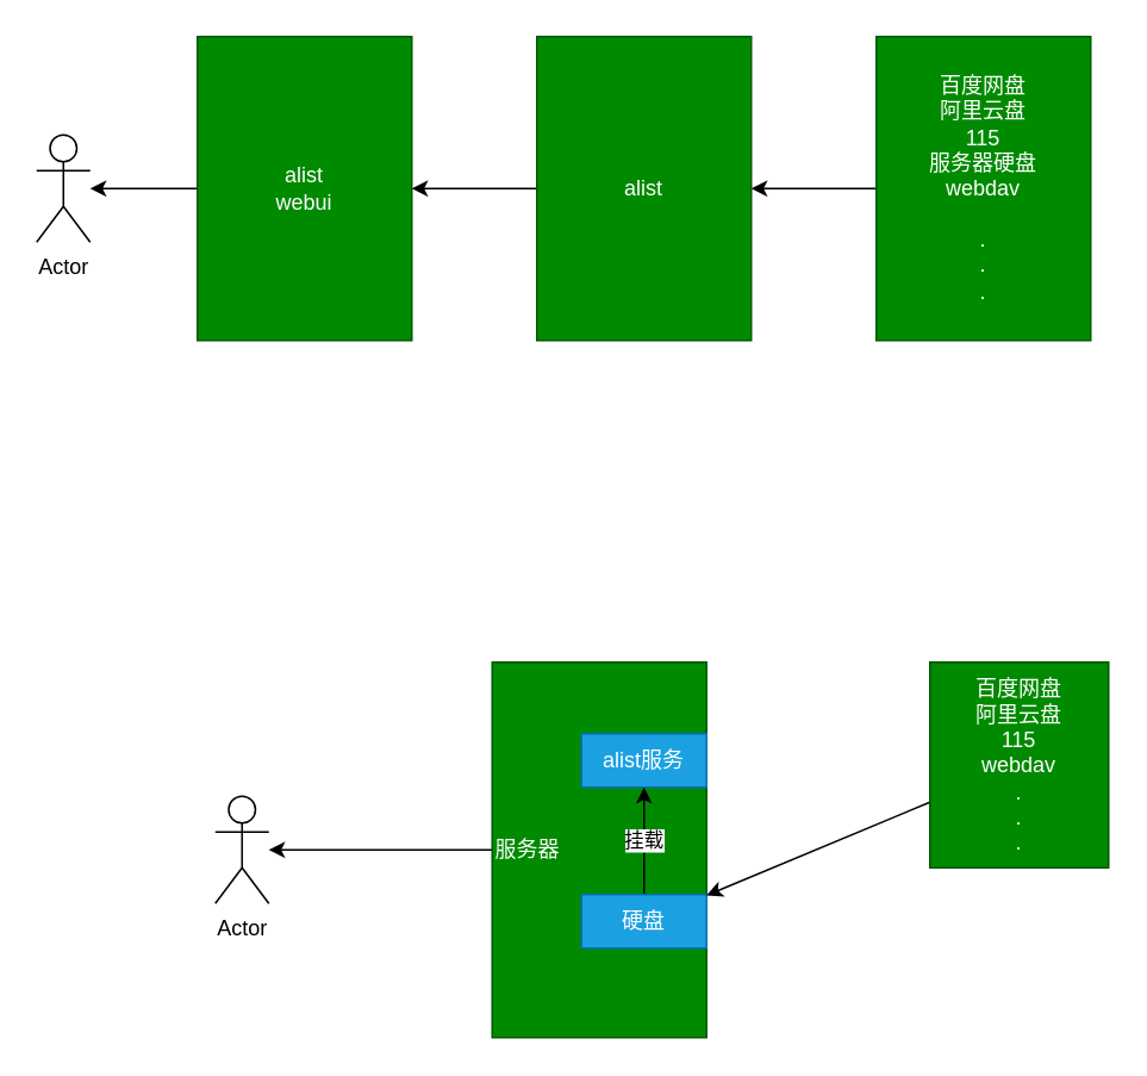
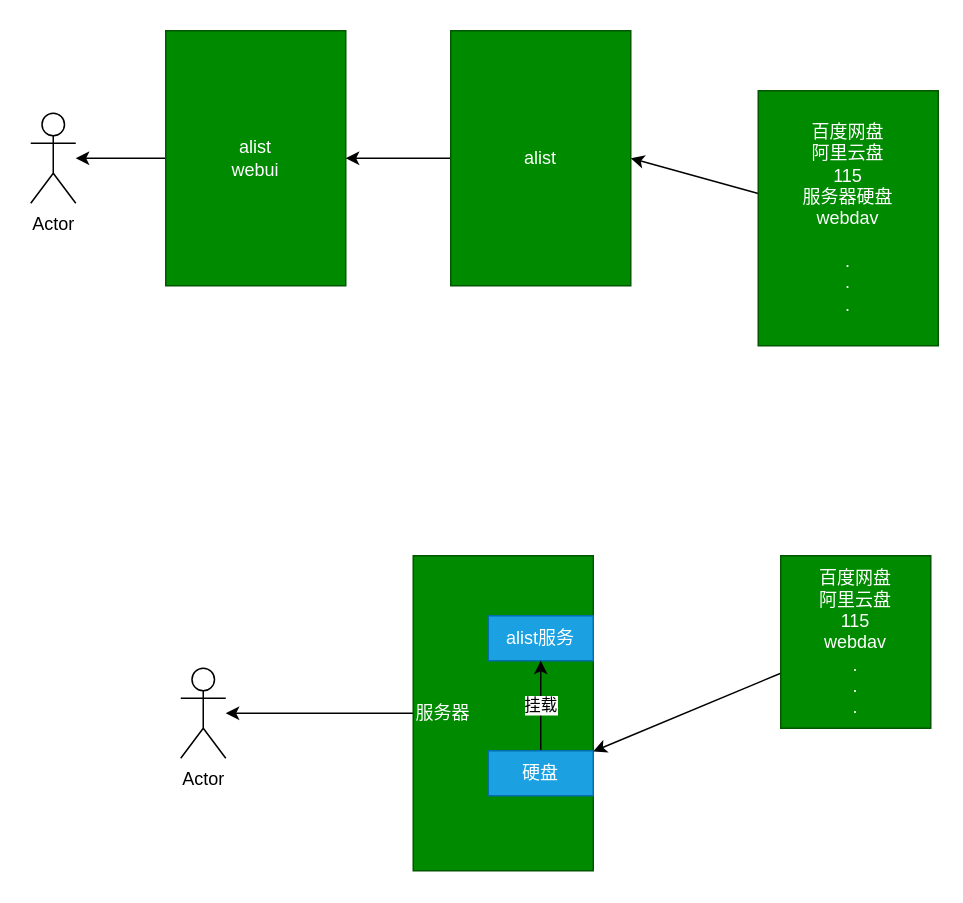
  <mxCell id="0" />
  <mxCell id="1" parent="0" />
  <mxCell id="2" value="Actor" style="shape=umlActor;verticalLabelPosition=bottom;verticalAlign=top;html=1;outlineConnect=0;" parent="1" vertex="1"><mxGeometry x="20" y="75" width="30" height="60" as="geometry" /></mxCell>
  <mxCell id="3" style="edgeStyle=none;html=1;" parent="1" source="4" target="2" edge="1"><mxGeometry relative="1" as="geometry" /></mxCell>
  <mxCell id="4" value="alist&lt;br&gt;webui" style="rounded=0;whiteSpace=wrap;html=1;fillColor=#008a00;fontColor=#ffffff;strokeColor=#005700;" parent="1" vertex="1"><mxGeometry x="110" y="20" width="120" height="170" as="geometry" /></mxCell>
  <mxCell id="5" style="edgeStyle=none;html=1;exitX=0;exitY=0.5;exitDx=0;exitDy=0;entryX=1;entryY=0.5;entryDx=0;entryDy=0;" parent="1" source="6" target="4" edge="1"><mxGeometry relative="1" as="geometry" /></mxCell>
  <mxCell id="6" value="alist" style="rounded=0;whiteSpace=wrap;html=1;fillColor=#008a00;fontColor=#ffffff;strokeColor=#005700;" parent="1" vertex="1"><mxGeometry x="300" y="20" width="120" height="170" as="geometry" /></mxCell>
  <mxCell id="7" style="edgeStyle=none;html=1;entryX=1;entryY=0.5;entryDx=0;entryDy=0;" parent="1" source="8" target="6" edge="1"><mxGeometry relative="1" as="geometry" /></mxCell>
- <mxCell id="8" value="百度网盘&lt;br&gt;阿里云盘&lt;br&gt;115&lt;br&gt;服务器硬盘&lt;br&gt;webdav&lt;br&gt;&lt;br&gt;.&lt;br&gt;.&lt;br&gt;." style="rounded=0;whiteSpace=wrap;html=1;fillColor=#008a00;fontColor=#ffffff;strokeColor=#005700;" parent="1" vertex="1"><mxGeometry x="490" y="20" width="120" height="170" as="geometry" /></mxCell>
+ <mxCell id="8" value="百度网盘&lt;br&gt;阿里云盘&lt;br&gt;115&lt;br&gt;服务器硬盘&lt;br&gt;webdav&lt;br&gt;&lt;br&gt;.&lt;br&gt;.&lt;br&gt;." style="rounded=0;whiteSpace=wrap;html=1;fillColor=#008a00;fontColor=#ffffff;strokeColor=#005700;" parent="1" vertex="1"><mxGeometry x="505" y="60" width="120" height="170" as="geometry" /></mxCell>
  <mxCell id="9" style="edgeStyle=none;html=1;" parent="1" source="10" target="16" edge="1"><mxGeometry relative="1" as="geometry" /></mxCell>
  <mxCell id="10" value="&lt;div style=&quot;&quot;&gt;&lt;span style=&quot;background-color: initial;&quot;&gt;服务器&lt;/span&gt;&lt;/div&gt;" style="rounded=0;whiteSpace=wrap;html=1;fillColor=#008a00;fontColor=#ffffff;strokeColor=#005700;align=left;" parent="1" vertex="1"><mxGeometry x="275" y="370" width="120" height="210" as="geometry" /></mxCell>
  <mxCell id="11" value="alist服务" style="rounded=0;whiteSpace=wrap;html=1;fillColor=#1ba1e2;fontColor=#ffffff;strokeColor=#006EAF;" parent="1" vertex="1"><mxGeometry x="325" y="410" width="70" height="30" as="geometry" /></mxCell>
  <mxCell id="12" value="挂载" style="edgeStyle=none;html=1;exitX=0.5;exitY=0;exitDx=0;exitDy=0;entryX=0.5;entryY=1;entryDx=0;entryDy=0;" parent="1" source="13" target="11" edge="1"><mxGeometry relative="1" as="geometry"><Array as="points"><mxPoint x="360" y="470" /></Array></mxGeometry></mxCell>
  <mxCell id="13" value="硬盘" style="rounded=0;whiteSpace=wrap;html=1;fillColor=#1ba1e2;fontColor=#ffffff;strokeColor=#006EAF;" parent="1" vertex="1"><mxGeometry x="325" y="500" width="70" height="30" as="geometry" /></mxCell>
  <mxCell id="14" style="edgeStyle=none;html=1;" parent="1" source="15" target="13" edge="1"><mxGeometry relative="1" as="geometry" /></mxCell>
  <mxCell id="15" value="百度网盘&lt;br&gt;阿里云盘&lt;br&gt;115&lt;br&gt;webdav&lt;br&gt;.&lt;br&gt;.&lt;br&gt;." style="rounded=0;whiteSpace=wrap;html=1;fillColor=#008a00;fontColor=#ffffff;strokeColor=#005700;" parent="1" vertex="1"><mxGeometry x="520" y="370" width="100" height="115" as="geometry" /></mxCell>
  <mxCell id="16" value="Actor" style="shape=umlActor;verticalLabelPosition=bottom;verticalAlign=top;html=1;outlineConnect=0;" parent="1" vertex="1"><mxGeometry x="120" y="445" width="30" height="60" as="geometry" /></mxCell>
